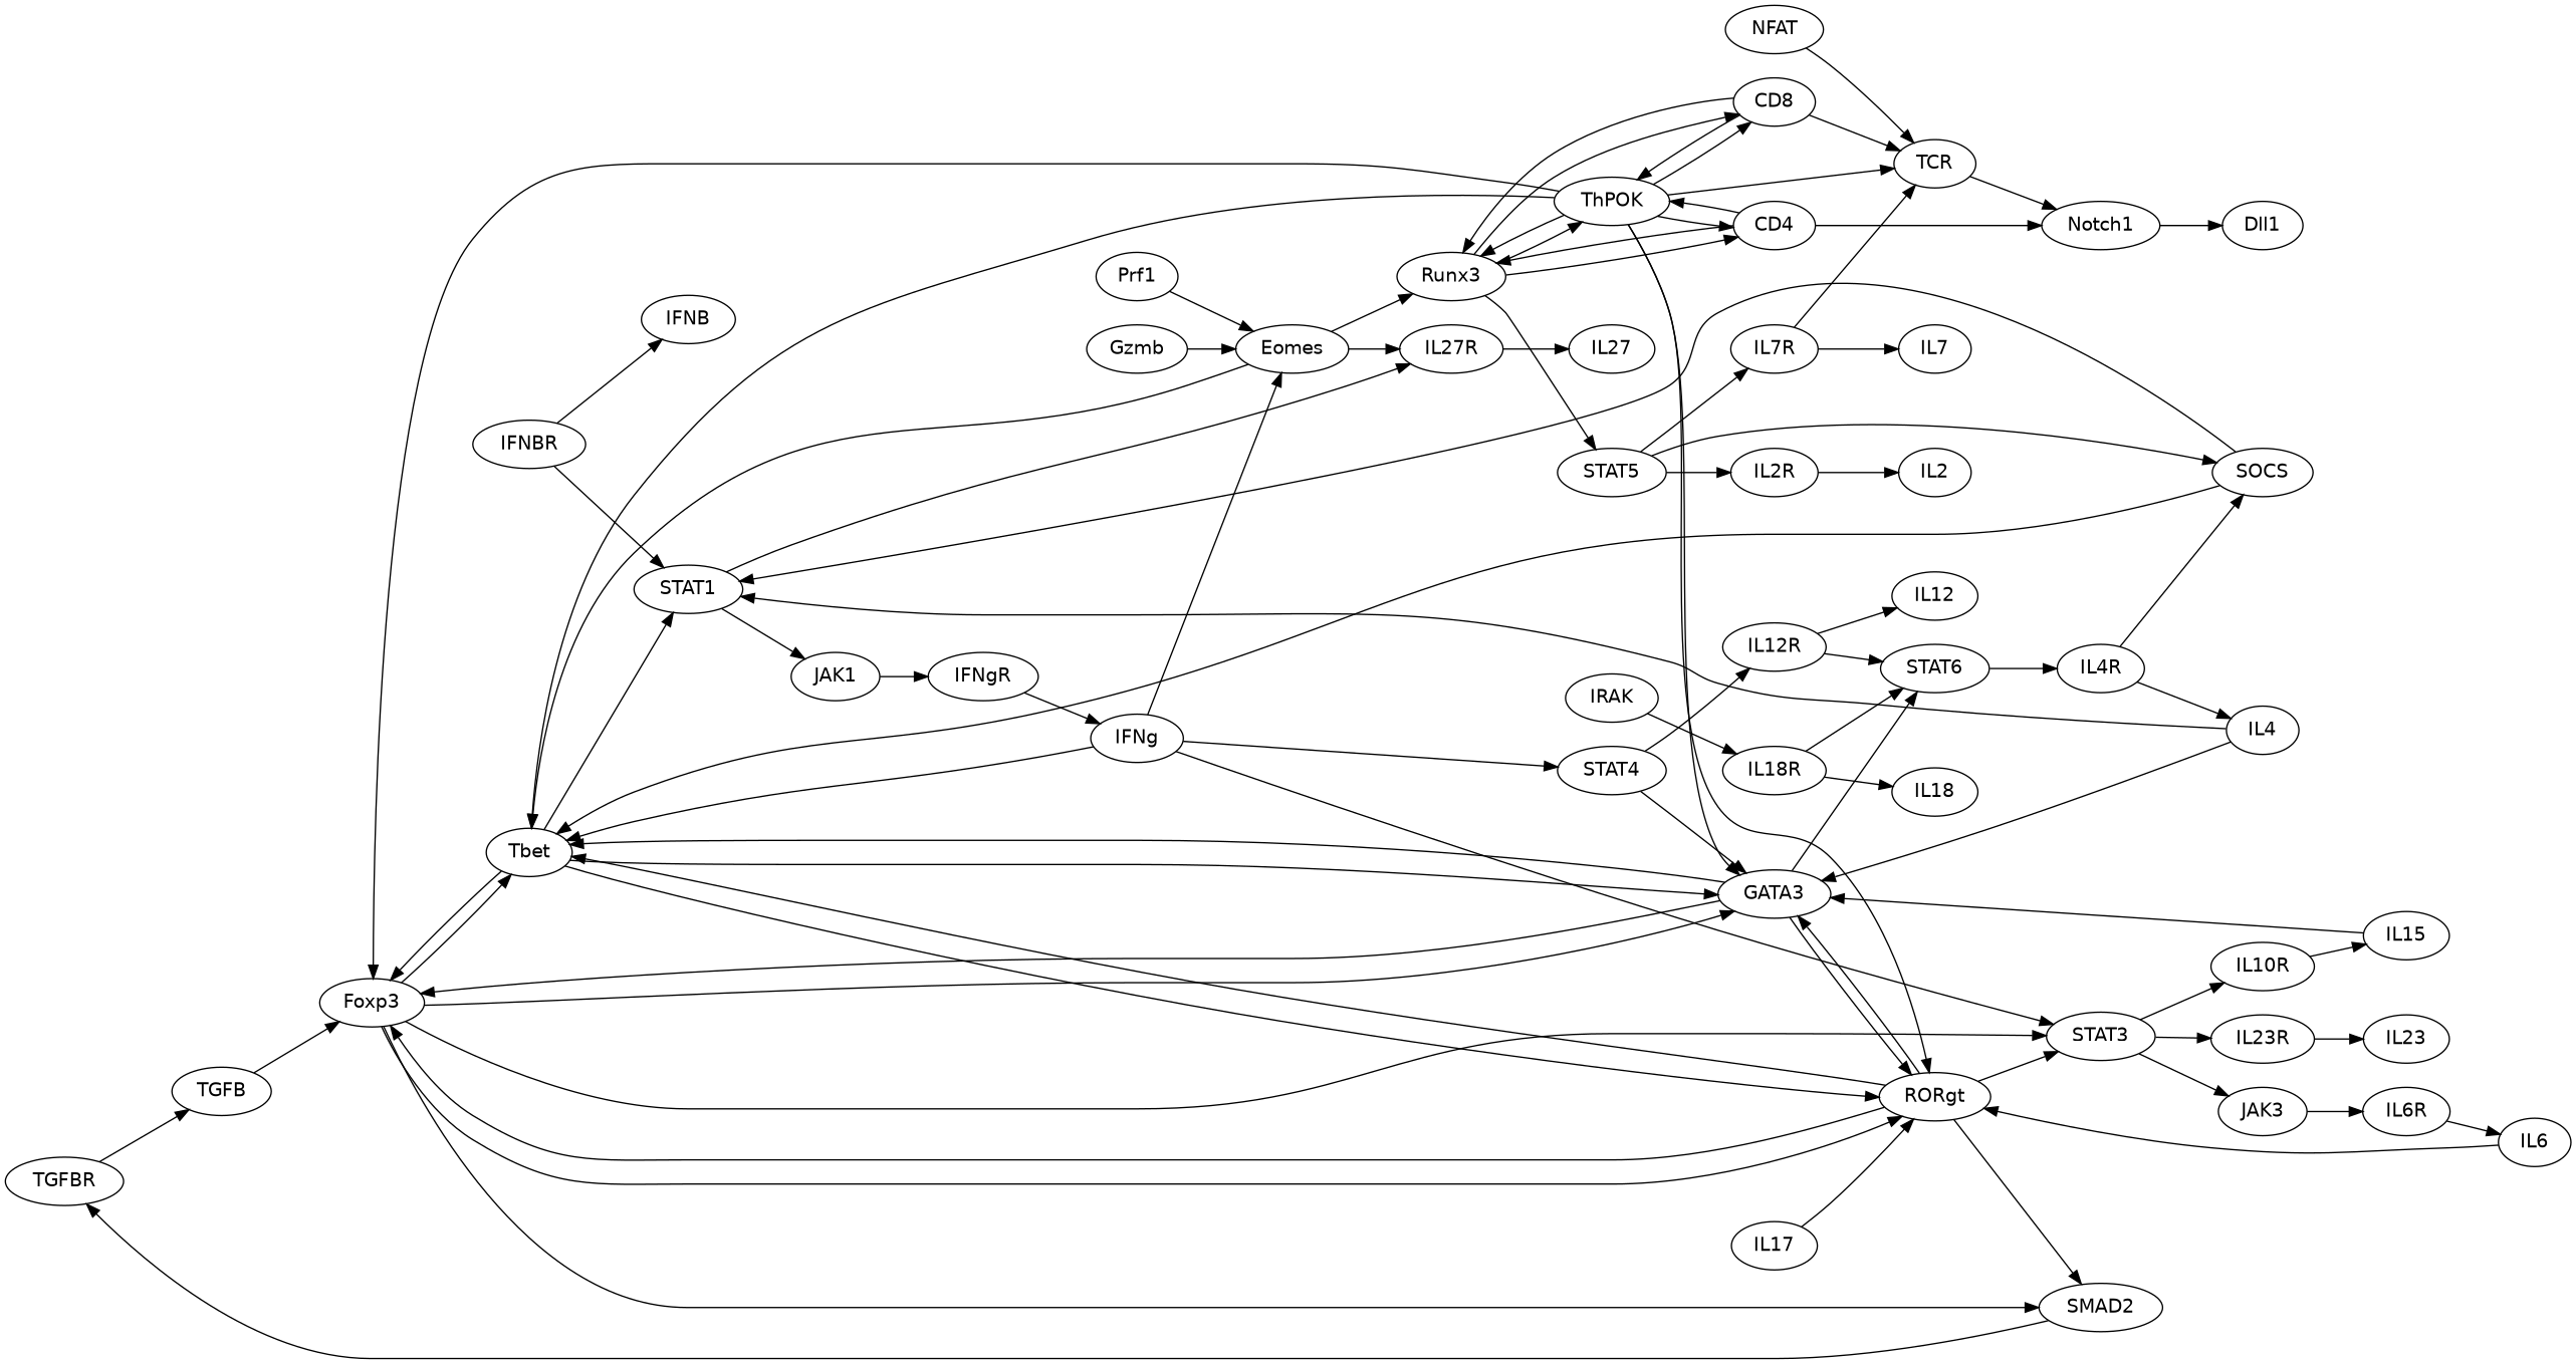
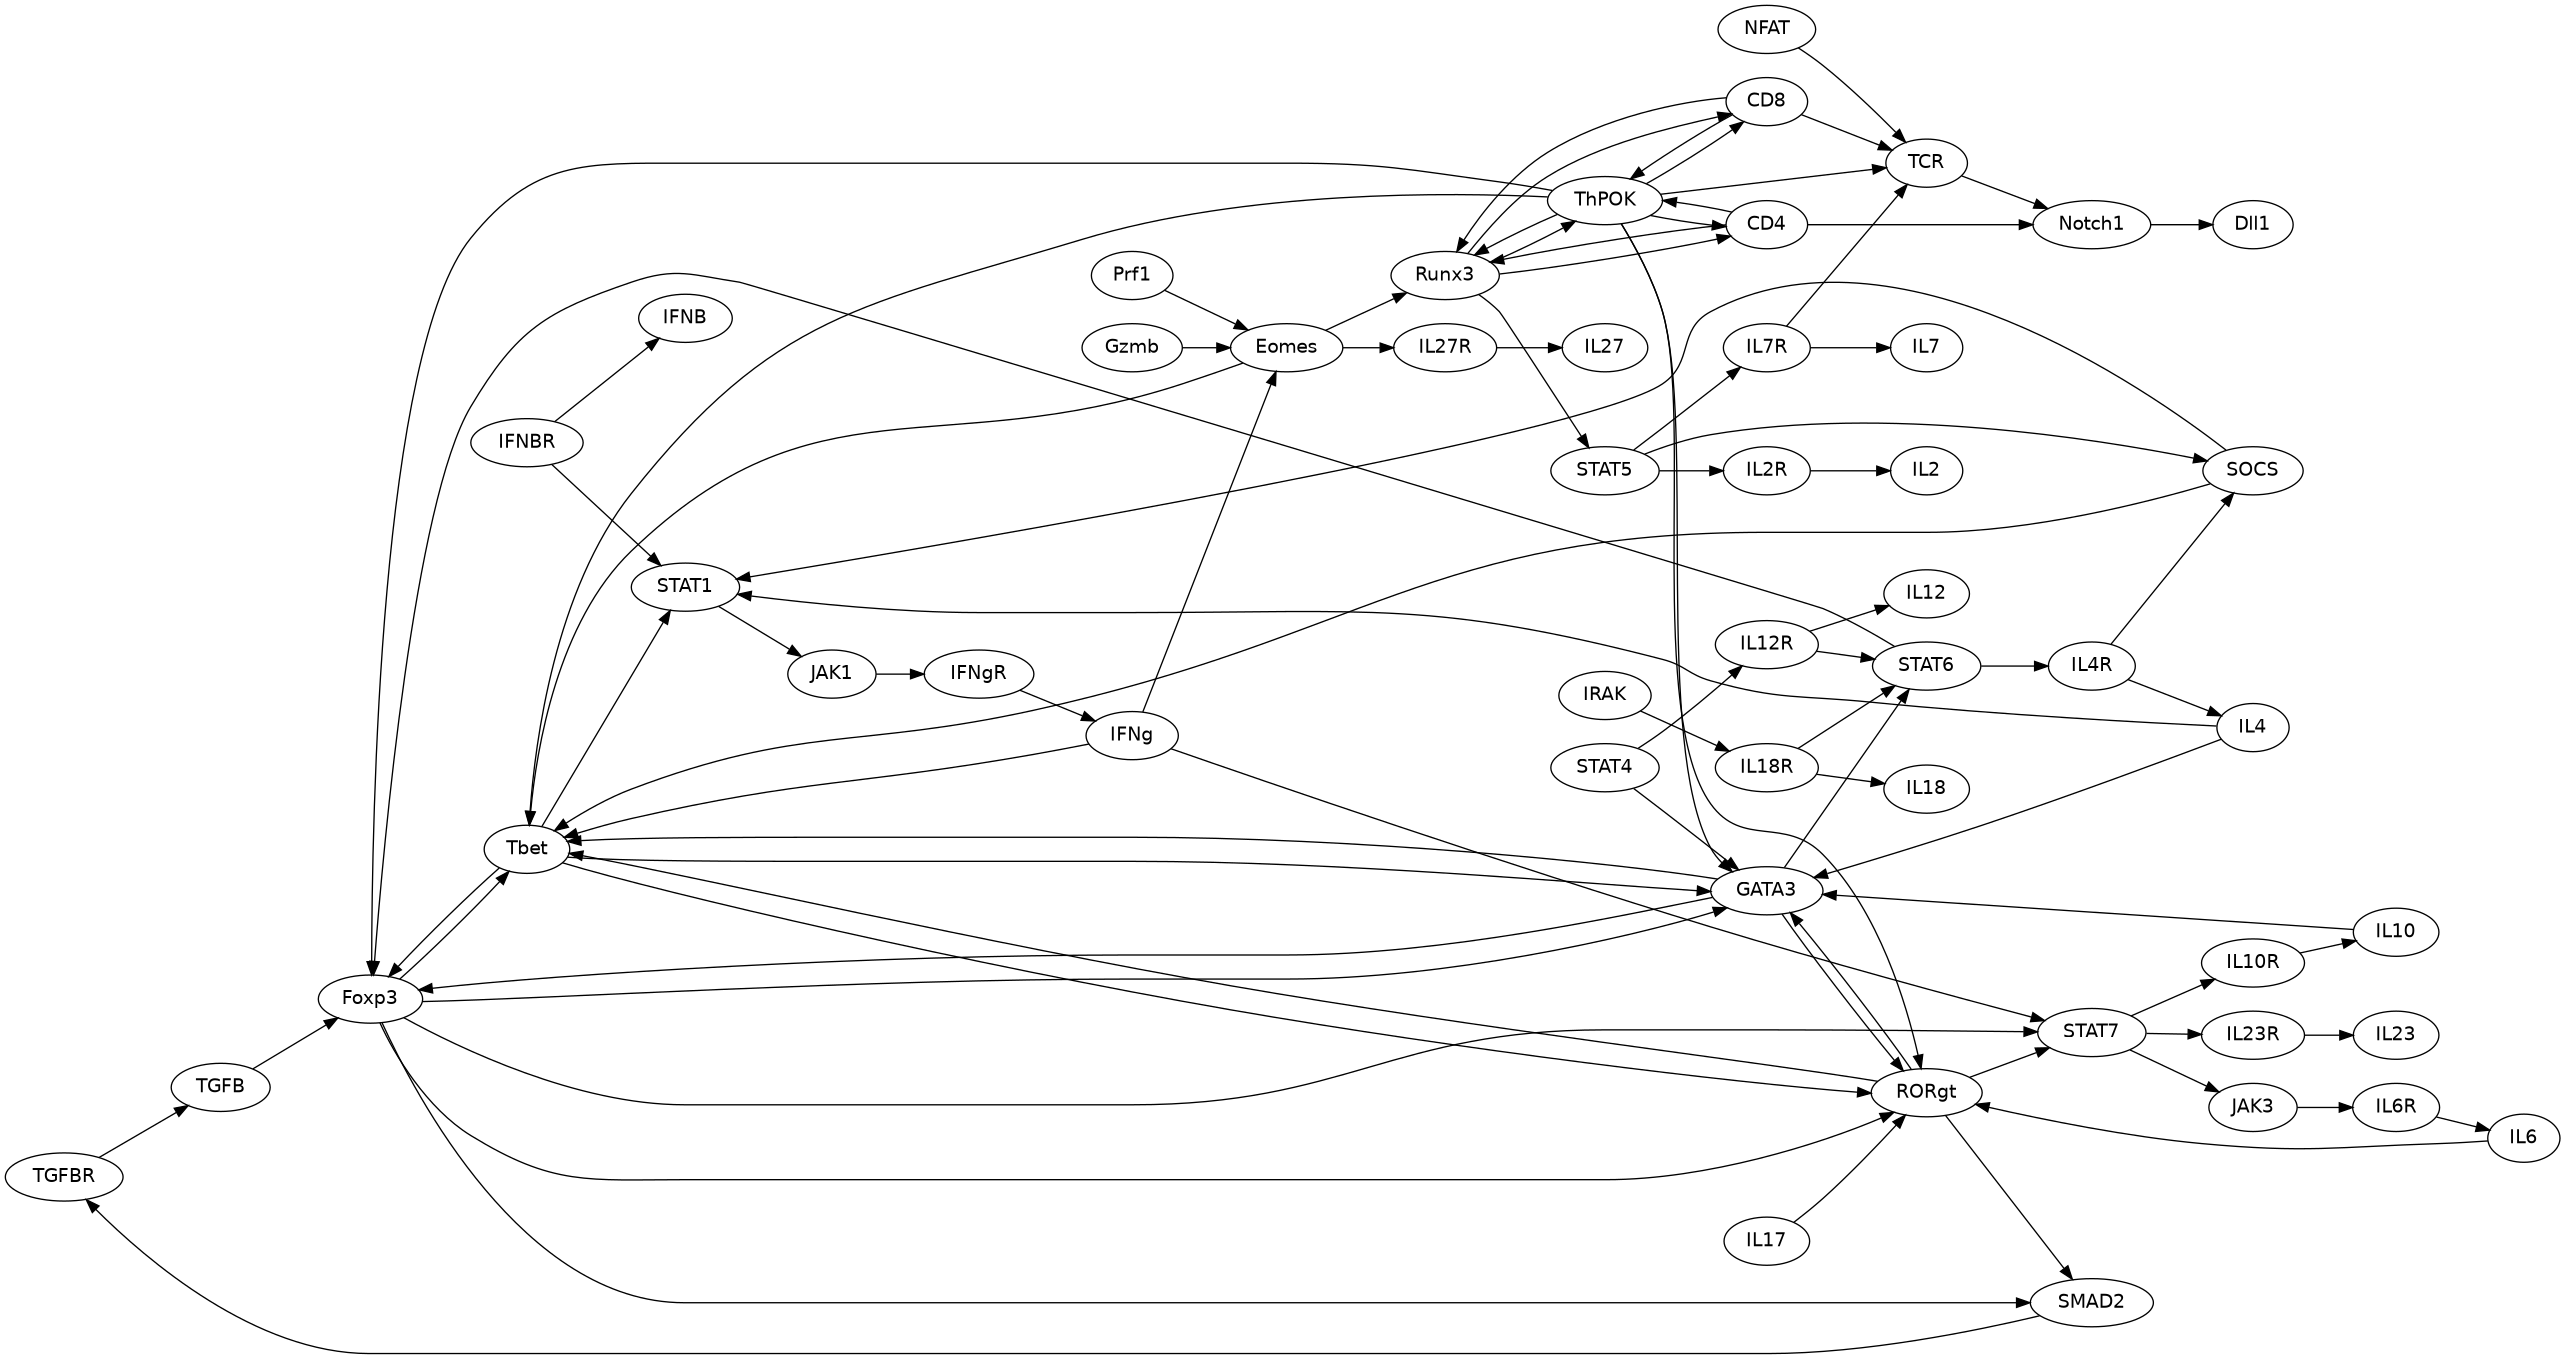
  digraph {
    fontname="DejaVu Sans"
    rankdir=LR
    node [fontname="DejaVu Sans"]
    edge [fontname="DejaVu Sans"]
    TGFBR [height=0.5 width=1.2277]
    TGFB [height=0.5 width=1.0291]
    Foxp3 [height=0.5 width=1.0832]
    Tbet [height=0.5 width=0.88464]
    GATA3 [height=0.5 width=1.1735]
    RORgt [height=0.5 width=1.1555]
    SMAD2 [height=0.5 width=1.2818]
-   STAT3 [height=0.5 width=1.1193]
+   STAT3 [height=0.5 width=1.1193 label=STAT7]
    STAT1 [height=0.5 width=1.1193]
    STAT6 [height=0.5 width=1.1193]
    IL23R [height=0.5 width=1.0652]
    JAK3 [height=0.5 width=0.92075]
    IL10R [height=0.5 width=1.0652]
    Runx3 [height=0.5 width=1.1193]
    ThPOK [height=0.5 width=1.1916]
    CD4 [height=0.5 width=0.84854]
    STAT5 [height=0.5 width=1.1193]
    CD8 [height=0.5 width=0.84854]
    TCR [height=0.5 width=0.84854]
    Notch1 [height=0.5 width=1.2277]
    IL2R [height=0.5 width=0.9027]
    SOCS [height=0.5 width=1.0471]
    IL7R [height=0.5 width=0.9027]
    Dll1 [height=0.5 width=0.83048]
    IL2 [height=0.5 width=0.75]
    IL7 [height=0.5 width=0.75]
    IL27R [height=0.5 width=1.0652]
    JAK1 [height=0.5 width=0.92075]
    IL4R [height=0.5 width=0.9027]
    IL27 [height=0.5 width=0.88464]
    IFNBR [height=0.5 width=1.1735]
    IFNB [height=0.5 width=0.97491]
    IFNgR [height=0.5 width=1.1374]
    IL4 [height=0.5 width=0.75]
    IL23 [height=0.5 width=0.88464]
    IL6R [height=0.5 width=0.9027]
-   IL10 [height=0.5 width=0.88464 label=IL15]
+   IL10 [height=0.5 width=0.88464]
    IFNg [height=0.5 width=0.95686]
    Eomes [height=0.5 width=1.1735]
    IRAK [height=0.5 width=0.95686]
    IL18R [height=0.5 width=1.0652]
    IL18 [height=0.5 width=0.88464]
    STAT4 [height=0.5 width=1.1193]
    IL12R [height=0.5 width=1.0652]
    IL12 [height=0.5 width=0.88464]
    IL17 [height=0.5 width=0.88464]
    IL6 [height=0.5 width=0.75]
    NFAT [height=0.5 width=1.011]
    Gzmb [height=0.5 width=1.0471]
    Prf1 [height=0.5 width=0.84854]
    TGFBR -> TGFB
    TGFB -> Foxp3
    Foxp3 -> Tbet
    Foxp3 -> GATA3
    Foxp3 -> RORgt
    Foxp3 -> SMAD2
    Foxp3 -> STAT3
    Tbet -> Foxp3
    Tbet -> GATA3
    Tbet -> RORgt
    Tbet -> STAT1
    GATA3 -> Foxp3
    GATA3 -> Tbet
    GATA3 -> RORgt
    GATA3 -> STAT6
-   RORgt -> Foxp3
+   STAT6 -> Foxp3
    RORgt -> Tbet
    RORgt -> GATA3
    RORgt -> SMAD2
    RORgt -> STAT3
    SMAD2 -> TGFBR
    STAT3 -> IL23R
    STAT3 -> JAK3
    STAT3 -> IL10R
-   STAT1 -> IL27R
    STAT1 -> JAK1
    STAT6 -> IL4R
    IL23R -> IL23
    JAK3 -> IL6R
    IL10R -> IL10
    Runx3 -> ThPOK
    Runx3 -> CD4
    Runx3 -> STAT5
    Runx3 -> CD8
    ThPOK -> Foxp3
    ThPOK -> Tbet
    ThPOK -> GATA3
    ThPOK -> RORgt
    ThPOK -> Runx3
    ThPOK -> CD4
    ThPOK -> CD8
    ThPOK -> TCR
    CD4 -> Runx3
    CD4 -> ThPOK
    CD4 -> Notch1
    STAT5 -> IL2R
    STAT5 -> SOCS
    STAT5 -> IL7R
    CD8 -> Runx3
    CD8 -> ThPOK
    CD8 -> TCR
    TCR -> Notch1
    Notch1 -> Dll1
    IL2R -> IL2
    SOCS -> Tbet
    SOCS -> STAT1
    IL7R -> TCR
    IL7R -> IL7
    IL27R -> IL27
    JAK1 -> IFNgR
    IL4R -> SOCS
    IL4R -> IL4
    IFNBR -> STAT1
    IFNBR -> IFNB
    IFNgR -> IFNg
    IL4 -> GATA3
    IL4 -> STAT1
    IL6R -> IL6
    IL10 -> GATA3
    IFNg -> Tbet
    IFNg -> STAT3
    IFNg -> Eomes
-   IFNg -> STAT4
    Eomes -> Tbet
    Eomes -> Runx3
    Eomes -> IL27R
    IRAK -> IL18R
    IL18R -> STAT6
    IL18R -> IL18
    STAT4 -> GATA3
    STAT4 -> IL12R
    IL12R -> STAT6
    IL12R -> IL12
    IL17 -> RORgt
    IL6 -> RORgt
    NFAT -> TCR
    Gzmb -> Eomes
    Prf1 -> Eomes
  }
